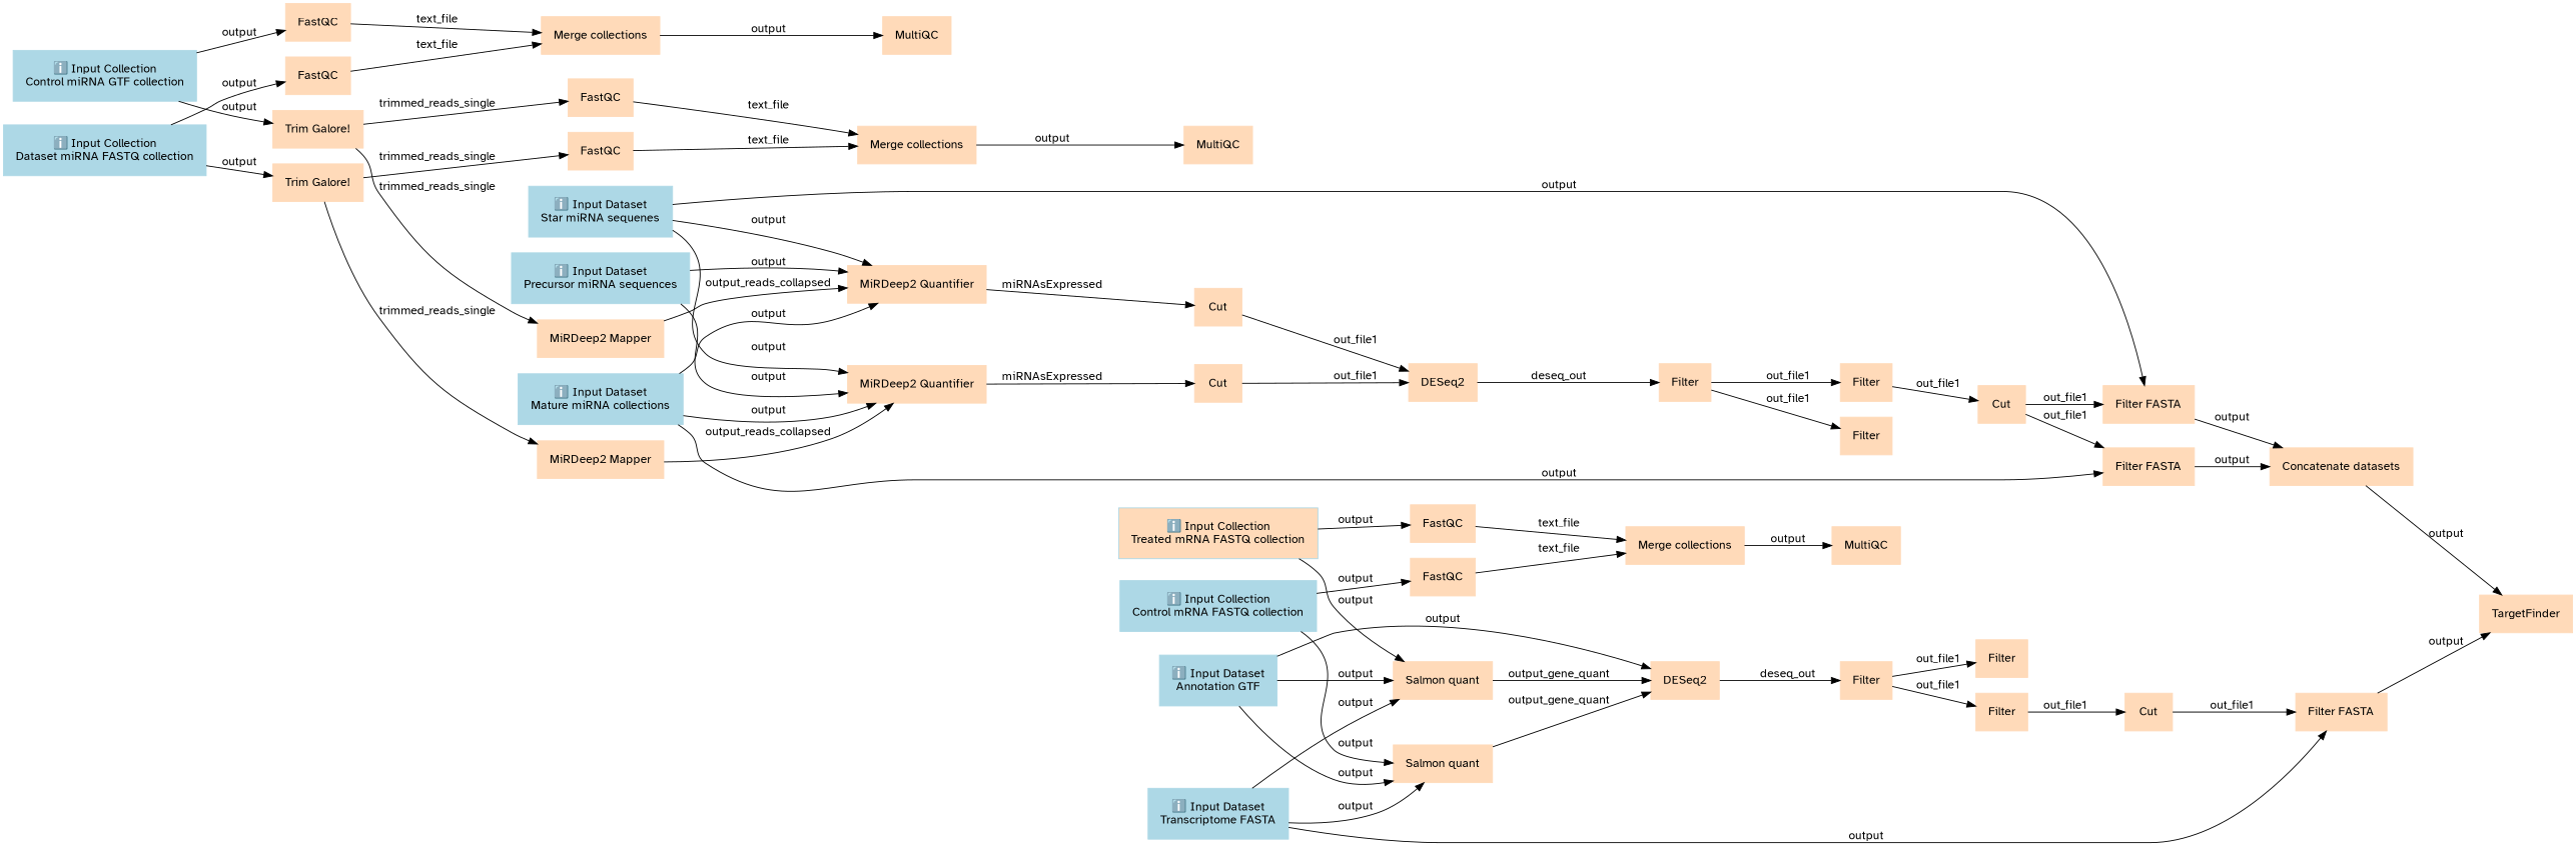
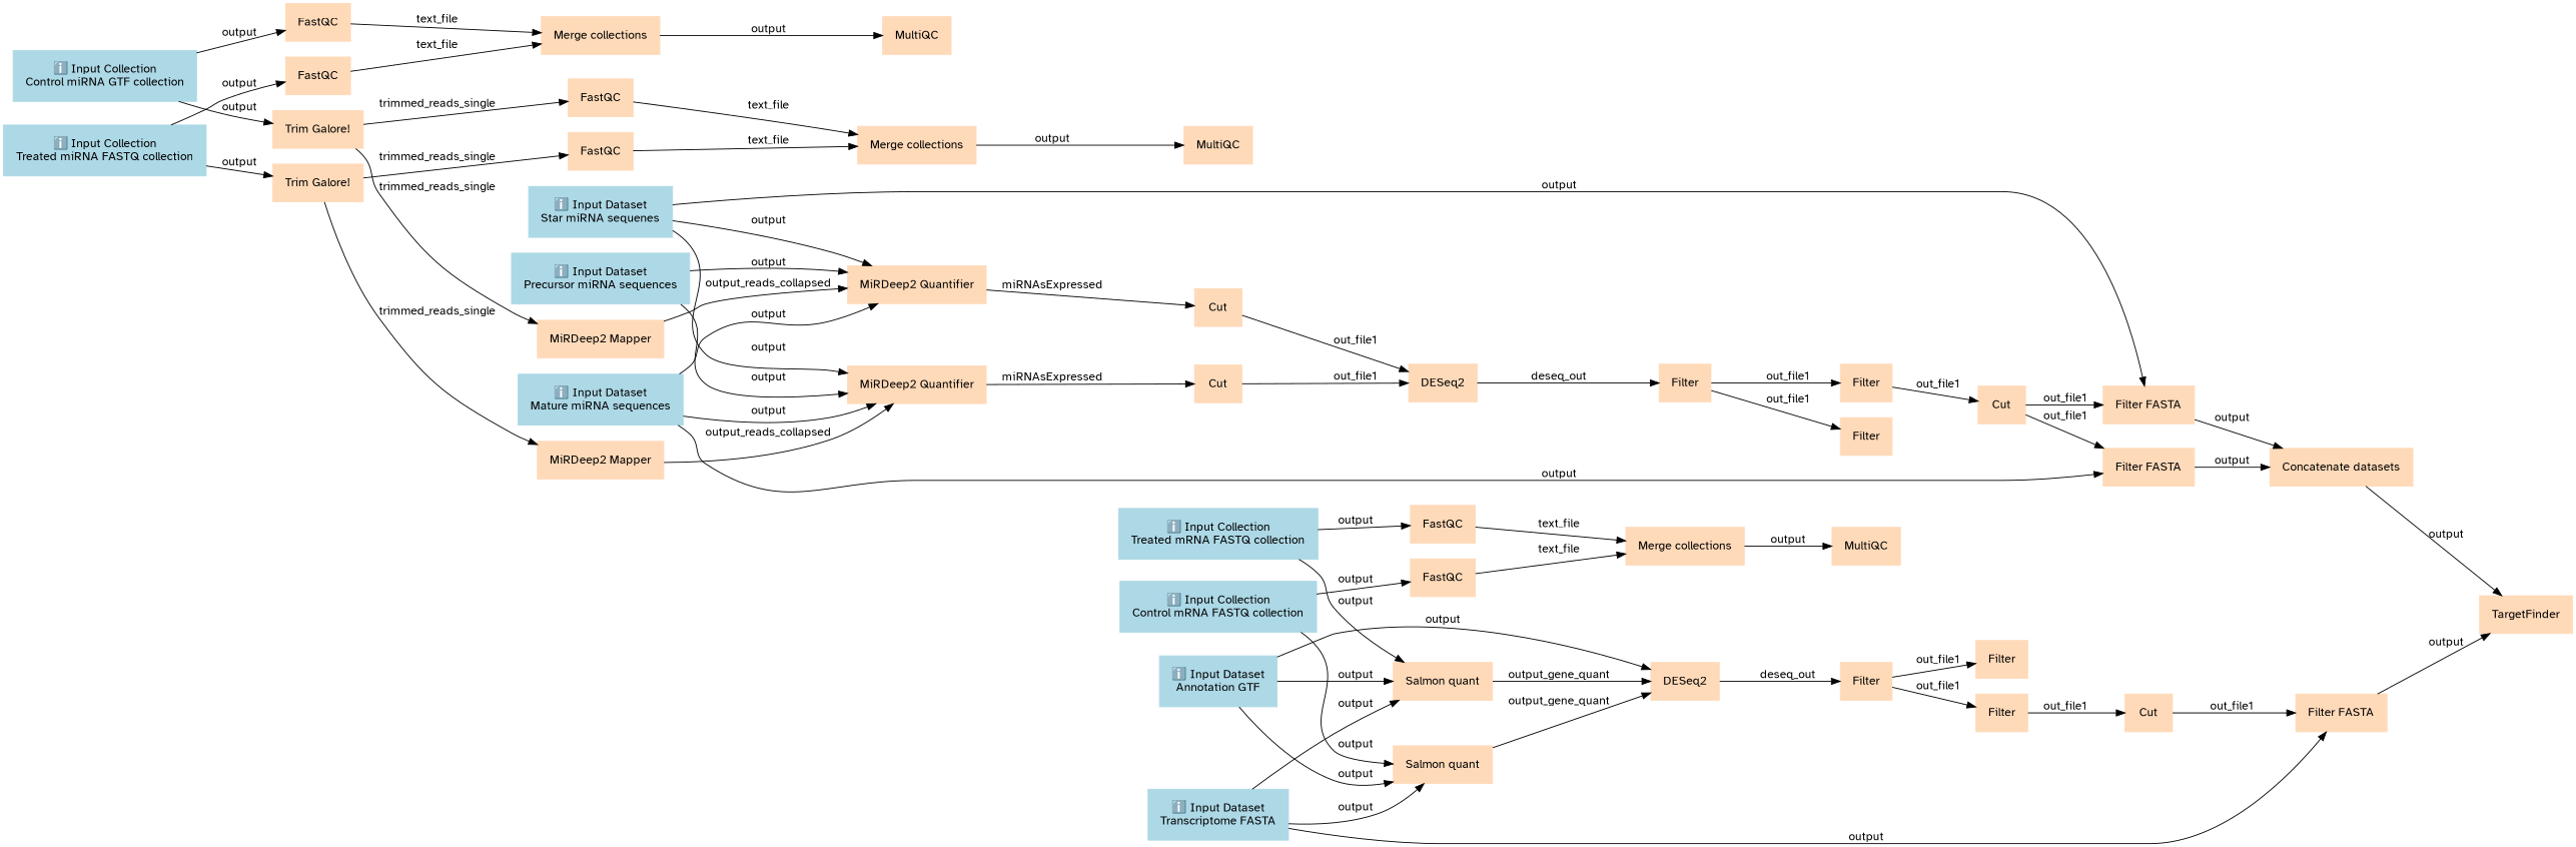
  digraph {
    rankdir=LR
    node [color=peachpuff fontname="Atkinson Hyperlegible" margin="0.2,0.2" shape=box style=filled]
    edge [fontname="Atkinson Hyperlegible"]
    n1 [color=lightblue label="ℹ️ Input Collection\nControl miRNA GTF collection"]
    n2 [label=FastQC]
    n3 [label="Trim Galore!"]
    n4 [label="Merge collections"]
    n5 [label=FastQC]
    n6 [label="MiRDeep2 Mapper"]
-   n7 [color=lightblue label="ℹ️ Input Collection\nDataset miRNA FASTQ collection"]
+   n7 [color=lightblue label="ℹ️ Input Collection\nTreated miRNA FASTQ collection"]
    n8 [label=FastQC]
    n9 [label="Trim Galore!"]
    n10 [label=FastQC]
    n11 [label="MiRDeep2 Mapper"]
-   n12 [color=lightblue label="ℹ️ Input Collection\nTreated mRNA FASTQ collection" fillcolor=peachpuff]
+   n12 [color=lightblue label="ℹ️ Input Collection\nTreated mRNA FASTQ collection"]
    n13 [label=FastQC]
    n14 [label="Salmon quant"]
    n15 [label="Merge collections"]
    n16 [label=DESeq2]
    n17 [color=lightblue label="ℹ️ Input Dataset\nPrecursor miRNA sequences"]
    n18 [label="MiRDeep2 Quantifier"]
    n19 [label="MiRDeep2 Quantifier"]
    n20 [label=Cut]
    n21 [label=Cut]
    n22 [color=lightblue label="ℹ️ Input Collection\nControl mRNA FASTQ collection"]
    n23 [label=FastQC]
    n24 [label="Salmon quant"]
    n25 [color=lightblue label="ℹ️ Input Dataset\nTranscriptome FASTA"]
    n26 [label="Filter FASTA"]
    n27 [label=TargetFinder]
    n28 [color=lightblue label="ℹ️ Input Dataset\nAnnotation GTF"]
    n29 [label=Filter]
-   n30 [color=lightblue label="ℹ️ Input Dataset\nMature miRNA collections"]
+   n30 [color=lightblue label="ℹ️ Input Dataset\nMature miRNA sequences"]
    n31 [label="Filter FASTA"]
    n32 [label="Concatenate datasets"]
    n33 [color=lightblue label="ℹ️ Input Dataset\nStar miRNA sequenes"]
    n34 [label="Filter FASTA"]
    n35 [label=MultiQC]
    n36 [label="Merge collections"]
    n37 [label=MultiQC]
    n38 [label=MultiQC]
    n39 [label=Filter]
    n40 [label=Filter]
    n41 [label=DESeq2]
    n42 [label=Cut]
    n43 [label=Filter]
    n44 [label=Filter]
    n45 [label=Filter]
    n46 [label=Cut]
    n1 -> n2 [label=output]
    n1 -> n3 [label=output]
    n2 -> n4 [label=text_file]
    n3 -> n5 [label=trimmed_reads_single]
    n3 -> n6 [label=trimmed_reads_single]
    n4 -> n35 [label=output]
    n5 -> n36 [label=text_file]
    n6 -> n18 [label=output_reads_collapsed]
    n7 -> n8 [label=output]
    n7 -> n9 [label=output]
    n8 -> n4 [label=text_file]
    n9 -> n10 [label=trimmed_reads_single]
    n9 -> n11 [label=trimmed_reads_single]
    n10 -> n36 [label=text_file]
    n11 -> n19 [label=output_reads_collapsed]
    n12 -> n13 [label=output]
    n12 -> n14 [label=output]
    n13 -> n15 [label=text_file]
    n14 -> n16 [label=output_gene_quant]
    n15 -> n37 [label=output]
    n16 -> n29 [label=deseq_out]
    n17 -> n18 [label=output]
    n17 -> n19 [label=output]
    n18 -> n20 [label=miRNAsExpressed]
    n19 -> n21 [label=miRNAsExpressed]
    n20 -> n41 [label=out_file1]
    n21 -> n41 [label=out_file1]
    n22 -> n23 [label=output]
    n22 -> n24 [label=output]
    n23 -> n15 [label=text_file]
    n24 -> n16 [label=output_gene_quant]
    n25 -> n14 [label=output]
    n25 -> n24 [label=output]
    n25 -> n26 [label=output]
    n26 -> n27 [label=output]
    n28 -> n14 [label=output]
    n28 -> n16 [label=output]
    n28 -> n24 [label=output]
    n29 -> n39 [label=out_file1]
    n29 -> n40 [label=out_file1]
    n30 -> n18 [label=output]
    n30 -> n19 [label=output]
    n30 -> n31 [label=output]
    n31 -> n32 [label=output]
    n32 -> n27 [label=output]
    n33 -> n18 [label=output]
    n33 -> n19 [label=output]
    n33 -> n34 [label=output]
    n34 -> n32 [label=output]
    n36 -> n38 [label=output]
    n40 -> n42 [label=out_file1]
    n41 -> n43 [label=deseq_out]
    n42 -> n26 [label=out_file1]
    n43 -> n44 [label=out_file1]
    n43 -> n45 [label=out_file1]
    n45 -> n46 [label=out_file1]
    n46 -> n31 [label=out_file1]
    n46 -> n34 [label=out_file1]
  }
